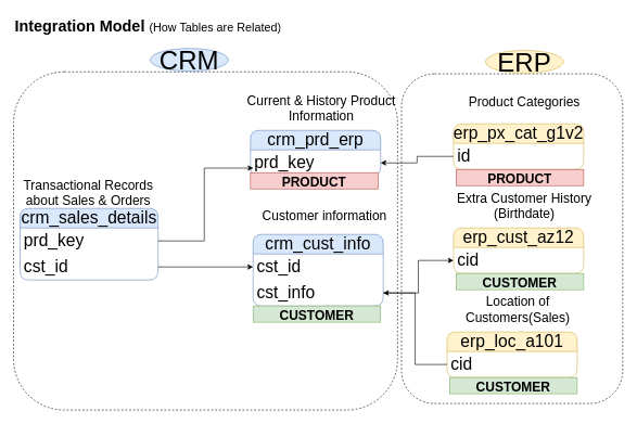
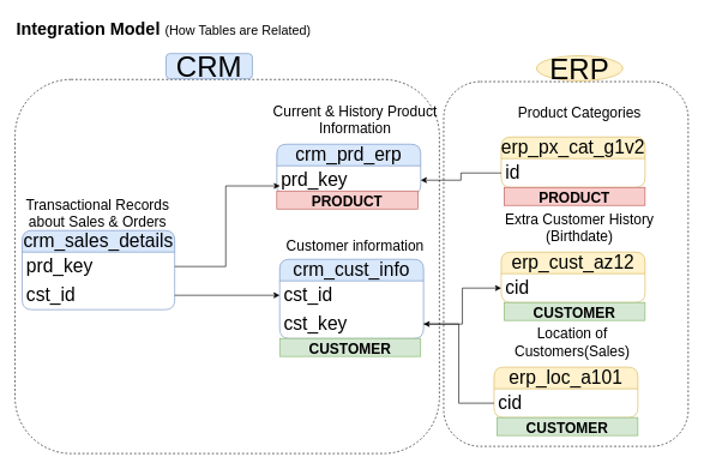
  <mxCell id="0" />
  <mxCell id="1" parent="0" />
  <mxCell id="2" value="crm_cust_info" style="swimlane;fontStyle=0;childLayout=stackLayout;horizontal=1;startSize=30;horizontalStack=0;resizeParent=1;resizeParentMax=0;resizeLast=0;collapsible=1;marginBottom=0;whiteSpace=wrap;html=1;rounded=1;fillColor=#dae8fc;strokeColor=#6c8ebf;fontSize=26;" parent="1" vertex="1"><mxGeometry x="388" y="360" width="200" height="110" as="geometry"><mxRectangle x="330" y="240" width="200" height="40" as="alternateBounds" /></mxGeometry></mxCell>
  <mxCell id="3" value="cst_id" style="text;strokeColor=none;fillColor=none;align=left;verticalAlign=middle;spacingLeft=4;spacingRight=4;overflow=hidden;points=[[0,0.5],[1,0.5]];portConstraint=eastwest;rotatable=0;whiteSpace=wrap;html=1;fontSize=26;" parent="2" vertex="1"><mxGeometry y="30" width="200" height="40" as="geometry" /></mxCell>
- <mxCell id="4" value="cst_info" style="text;strokeColor=none;fillColor=none;align=left;verticalAlign=middle;spacingLeft=4;spacingRight=4;overflow=hidden;points=[[0,0.5],[1,0.5]];portConstraint=eastwest;rotatable=0;whiteSpace=wrap;html=1;fontSize=26;" parent="2" vertex="1"><mxGeometry y="70" width="200" height="40" as="geometry" /></mxCell>
+ <mxCell id="4" value="cst_key" style="text;strokeColor=none;fillColor=none;align=left;verticalAlign=middle;spacingLeft=4;spacingRight=4;overflow=hidden;points=[[0,0.5],[1,0.5]];portConstraint=eastwest;rotatable=0;whiteSpace=wrap;html=1;fontSize=26;" parent="2" vertex="1"><mxGeometry y="70" width="200" height="40" as="geometry" /></mxCell>
  <mxCell id="5" value="crm_prd_erp" style="swimlane;fontStyle=0;childLayout=stackLayout;horizontal=1;startSize=30;horizontalStack=0;resizeParent=1;resizeParentMax=0;resizeLast=0;collapsible=1;marginBottom=0;whiteSpace=wrap;html=1;rounded=1;fillColor=#dae8fc;strokeColor=#6c8ebf;fontSize=26;" parent="1" vertex="1"><mxGeometry x="384" y="200" width="200" height="70" as="geometry"><mxRectangle x="330" y="240" width="200" height="40" as="alternateBounds" /></mxGeometry></mxCell>
  <mxCell id="6" value="prd_key" style="text;strokeColor=none;fillColor=none;align=left;verticalAlign=middle;spacingLeft=4;spacingRight=4;overflow=hidden;points=[[0,0.5],[1,0.5]];portConstraint=eastwest;rotatable=0;whiteSpace=wrap;html=1;fontSize=26;" parent="5" vertex="1"><mxGeometry y="30" width="200" height="40" as="geometry" /></mxCell>
  <mxCell id="7" value="&lt;font style=&quot;font-size: 20px;&quot;&gt;Current &amp;amp; History Product Information&lt;/font&gt;" style="text;html=1;align=center;verticalAlign=middle;whiteSpace=wrap;rounded=0;" parent="1" vertex="1"><mxGeometry x="378" y="150" width="230" height="30" as="geometry" /></mxCell>
  <mxCell id="8" value="crm_sales_details" style="swimlane;fontStyle=0;childLayout=stackLayout;horizontal=1;startSize=30;horizontalStack=0;resizeParent=1;resizeParentMax=0;resizeLast=0;collapsible=1;marginBottom=0;whiteSpace=wrap;html=1;rounded=1;fillColor=#dae8fc;strokeColor=#6c8ebf;fontSize=26;" parent="1" vertex="1"><mxGeometry x="30" y="320" width="212" height="110" as="geometry"><mxRectangle x="330" y="240" width="200" height="40" as="alternateBounds" /></mxGeometry></mxCell>
  <mxCell id="9" value="prd_key" style="text;strokeColor=none;fillColor=none;align=left;verticalAlign=middle;spacingLeft=4;spacingRight=4;overflow=hidden;points=[[0,0.5],[1,0.5]];portConstraint=eastwest;rotatable=0;whiteSpace=wrap;html=1;fontSize=26;" parent="8" vertex="1"><mxGeometry y="30" width="212" height="40" as="geometry" /></mxCell>
  <mxCell id="10" value="cst_id" style="text;strokeColor=none;fillColor=none;align=left;verticalAlign=middle;spacingLeft=4;spacingRight=4;overflow=hidden;points=[[0,0.5],[1,0.5]];portConstraint=eastwest;rotatable=0;whiteSpace=wrap;html=1;fontSize=26;" parent="8" vertex="1"><mxGeometry y="70" width="212" height="40" as="geometry" /></mxCell>
  <mxCell id="11" value="&lt;font style=&quot;font-size: 20px;&quot;&gt;Transactional Records about Sales &amp;amp; Orders&lt;/font&gt;" style="text;html=1;align=center;verticalAlign=middle;whiteSpace=wrap;rounded=0;" parent="1" vertex="1"><mxGeometry x="20" y="280" width="230" height="30" as="geometry" /></mxCell>
  <mxCell id="12" style="edgeStyle=orthogonalEdgeStyle;rounded=0;orthogonalLoop=1;jettySize=auto;html=1;entryX=0;entryY=0.5;entryDx=0;entryDy=0;" parent="1" source="10" target="3" edge="1"><mxGeometry relative="1" as="geometry" /></mxCell>
  <mxCell id="13" style="edgeStyle=orthogonalEdgeStyle;rounded=0;orthogonalLoop=1;jettySize=auto;html=1;entryX=0.022;entryY=0.7;entryDx=0;entryDy=0;entryPerimeter=0;" parent="1" source="9" target="6" edge="1"><mxGeometry relative="1" as="geometry" /></mxCell>
- <mxCell id="14" value="&lt;font style=&quot;font-size: 20px;&quot;&gt;Customer information&lt;/font&gt;" style="text;html=1;align=center;verticalAlign=middle;whiteSpace=wrap;rounded=0;" parent="1" vertex="1"><mxGeometry x="393" y="315" width="210" height="30" as="geometry" /></mxCell>
+ <mxCell id="14" value="&lt;font style=&quot;font-size: 20px;&quot;&gt;Customer information&lt;/font&gt;" style="text;html=1;align=center;verticalAlign=middle;whiteSpace=wrap;rounded=0;" parent="1" vertex="1"><mxGeometry x="388" y="325" width="210" height="30" as="geometry" /></mxCell>
  <mxCell id="15" value="erp_cust_az12" style="swimlane;fontStyle=0;childLayout=stackLayout;horizontal=1;startSize=30;horizontalStack=0;resizeParent=1;resizeParentMax=0;resizeLast=0;collapsible=1;marginBottom=0;whiteSpace=wrap;html=1;rounded=1;fillColor=#fff2cc;strokeColor=#d6b656;fontSize=26;" parent="1" vertex="1"><mxGeometry x="696" y="350" width="200" height="70" as="geometry"><mxRectangle x="330" y="240" width="200" height="40" as="alternateBounds" /></mxGeometry></mxCell>
  <mxCell id="16" value="cid" style="text;strokeColor=none;fillColor=none;align=left;verticalAlign=middle;spacingLeft=4;spacingRight=4;overflow=hidden;points=[[0,0.5],[1,0.5]];portConstraint=eastwest;rotatable=0;whiteSpace=wrap;html=1;fontSize=26;" parent="15" vertex="1"><mxGeometry y="30" width="200" height="40" as="geometry" /></mxCell>
  <mxCell id="17" value="&lt;font style=&quot;font-size: 20px;&quot;&gt;Extra Customer History (Birthdate)&lt;/font&gt;" style="text;html=1;align=center;verticalAlign=middle;whiteSpace=wrap;rounded=0;" parent="1" vertex="1"><mxGeometry x="690" y="300" width="230" height="30" as="geometry" /></mxCell>
  <mxCell id="18" style="edgeStyle=orthogonalEdgeStyle;rounded=0;orthogonalLoop=1;jettySize=auto;html=1;entryX=0;entryY=0.5;entryDx=0;entryDy=0;" parent="1" source="4" target="16" edge="1"><mxGeometry relative="1" as="geometry" /></mxCell>
  <mxCell id="19" value="erp_loc_a101" style="swimlane;fontStyle=0;childLayout=stackLayout;horizontal=1;startSize=30;horizontalStack=0;resizeParent=1;resizeParentMax=0;resizeLast=0;collapsible=1;marginBottom=0;whiteSpace=wrap;html=1;rounded=1;fillColor=#fff2cc;strokeColor=#d6b656;fontSize=26;" parent="1" vertex="1"><mxGeometry x="686" y="510" width="200" height="70" as="geometry"><mxRectangle x="330" y="240" width="200" height="40" as="alternateBounds" /></mxGeometry></mxCell>
  <mxCell id="20" value="cid" style="text;strokeColor=none;fillColor=none;align=left;verticalAlign=middle;spacingLeft=4;spacingRight=4;overflow=hidden;points=[[0,0.5],[1,0.5]];portConstraint=eastwest;rotatable=0;whiteSpace=wrap;html=1;fontSize=26;" parent="19" vertex="1"><mxGeometry y="30" width="200" height="40" as="geometry" /></mxCell>
  <mxCell id="21" value="&lt;font style=&quot;font-size: 20px;&quot;&gt;Location of Customers(Sales)&lt;/font&gt;" style="text;html=1;align=center;verticalAlign=middle;whiteSpace=wrap;rounded=0;" parent="1" vertex="1"><mxGeometry x="680" y="460" width="230" height="30" as="geometry" /></mxCell>
  <mxCell id="22" style="edgeStyle=orthogonalEdgeStyle;rounded=0;orthogonalLoop=1;jettySize=auto;html=1;entryX=1;entryY=0.5;entryDx=0;entryDy=0;" parent="1" source="20" target="4" edge="1"><mxGeometry relative="1" as="geometry" /></mxCell>
  <mxCell id="23" value="erp_px_cat_g1v2" style="swimlane;fontStyle=0;childLayout=stackLayout;horizontal=1;startSize=30;horizontalStack=0;resizeParent=1;resizeParentMax=0;resizeLast=0;collapsible=1;marginBottom=0;whiteSpace=wrap;html=1;rounded=1;fillColor=#fff2cc;strokeColor=#d6b656;fontSize=26;" parent="1" vertex="1"><mxGeometry x="696" y="190" width="200" height="70" as="geometry"><mxRectangle x="330" y="240" width="200" height="40" as="alternateBounds" /></mxGeometry></mxCell>
  <mxCell id="24" value="id" style="text;strokeColor=none;fillColor=none;align=left;verticalAlign=middle;spacingLeft=4;spacingRight=4;overflow=hidden;points=[[0,0.5],[1,0.5]];portConstraint=eastwest;rotatable=0;whiteSpace=wrap;html=1;fontSize=26;" parent="23" vertex="1"><mxGeometry y="30" width="200" height="40" as="geometry" /></mxCell>
  <mxCell id="25" value="&lt;font style=&quot;font-size: 20px;&quot;&gt;Product Categories&lt;/font&gt;" style="text;html=1;align=center;verticalAlign=middle;whiteSpace=wrap;rounded=0;" parent="1" vertex="1"><mxGeometry x="690" y="140" width="230" height="30" as="geometry" /></mxCell>
  <mxCell id="26" style="edgeStyle=orthogonalEdgeStyle;rounded=0;orthogonalLoop=1;jettySize=auto;html=1;entryX=1;entryY=0.5;entryDx=0;entryDy=0;" parent="1" source="24" target="6" edge="1"><mxGeometry relative="1" as="geometry" /></mxCell>
  <mxCell id="27" value="" style="rounded=1;whiteSpace=wrap;html=1;fillColor=none;dashed=1;" parent="1" vertex="1"><mxGeometry x="20" y="110" width="590" height="520" as="geometry" /></mxCell>
- <mxCell id="28" value="&lt;font style=&quot;font-size: 40px;&quot;&gt;CRM&lt;/font&gt;" style="ellipse;whiteSpace=wrap;html=1;fillColor=#dae8fc;strokeColor=#6c8ebf;" parent="1" vertex="1"><mxGeometry x="230" y="74" width="120" height="35" as="geometry" /></mxCell>
+ <mxCell id="28" value="&lt;font style=&quot;font-size: 40px;&quot;&gt;CRM&lt;/font&gt;" style="rounded=1;whiteSpace=wrap;html=1;fillColor=#dae8fc;strokeColor=#6c8ebf;" parent="1" vertex="1"><mxGeometry x="230" y="74" width="120" height="35" as="geometry" /></mxCell>
  <mxCell id="29" value="" style="rounded=1;whiteSpace=wrap;html=1;fillColor=none;dashed=1;" parent="1" vertex="1"><mxGeometry x="616" y="113" width="340" height="507" as="geometry" /></mxCell>
  <mxCell id="30" value="&lt;font style=&quot;font-size: 40px;&quot;&gt;ERP&lt;/font&gt;" style="ellipse;whiteSpace=wrap;html=1;fillColor=#fff2cc;strokeColor=#d6b656;" parent="1" vertex="1"><mxGeometry x="745" y="77" width="120" height="35" as="geometry" /></mxCell>
  <mxCell id="31" value="PRODUCT" style="text;html=1;strokeColor=#b85450;fillColor=#f8cecc;align=center;verticalAlign=middle;whiteSpace=wrap;overflow=hidden;fontSize=20;fontStyle=1" parent="1" vertex="1"><mxGeometry x="384" y="265" width="196" height="25" as="geometry" /></mxCell>
  <mxCell id="32" value="PRODUCT" style="text;html=1;strokeColor=#b85450;fillColor=#f8cecc;align=center;verticalAlign=middle;whiteSpace=wrap;overflow=hidden;fontSize=20;fontStyle=1" parent="1" vertex="1"><mxGeometry x="700" y="260" width="196" height="25" as="geometry" /></mxCell>
  <mxCell id="33" value="CUSTOMER" style="text;html=1;strokeColor=#82b366;fillColor=#d5e8d4;align=center;verticalAlign=middle;whiteSpace=wrap;overflow=hidden;fontSize=20;fontStyle=1" parent="1" vertex="1"><mxGeometry x="388" y="470" width="196" height="25" as="geometry" /></mxCell>
  <mxCell id="34" value="CUSTOMER" style="text;html=1;strokeColor=#82b366;fillColor=#d5e8d4;align=center;verticalAlign=middle;whiteSpace=wrap;overflow=hidden;fontSize=20;fontStyle=1" parent="1" vertex="1"><mxGeometry x="700" y="420" width="196" height="25" as="geometry" /></mxCell>
  <mxCell id="35" value="CUSTOMER" style="text;html=1;strokeColor=#82b366;fillColor=#d5e8d4;align=center;verticalAlign=middle;whiteSpace=wrap;overflow=hidden;fontSize=20;fontStyle=1" parent="1" vertex="1"><mxGeometry x="690" y="580" width="196" height="25" as="geometry" /></mxCell>
  <mxCell id="36" value="&lt;h1 style=&quot;margin-top: 0px;&quot;&gt;Integration Model &lt;span style=&quot;font-weight: normal;&quot;&gt;&lt;font style=&quot;font-size: 18px;&quot;&gt;(How Tables are Related)&lt;/font&gt;&lt;/span&gt;&lt;/h1&gt;" style="text;html=1;whiteSpace=wrap;overflow=hidden;rounded=0;" vertex="1" parent="1"><mxGeometry x="20" y="20" width="540" height="44" as="geometry" /></mxCell>
